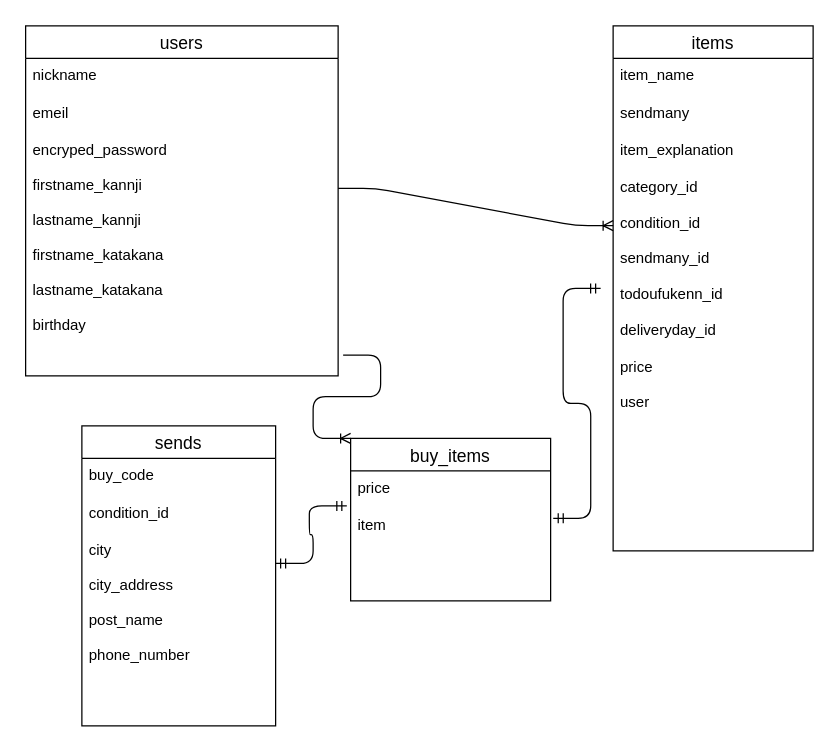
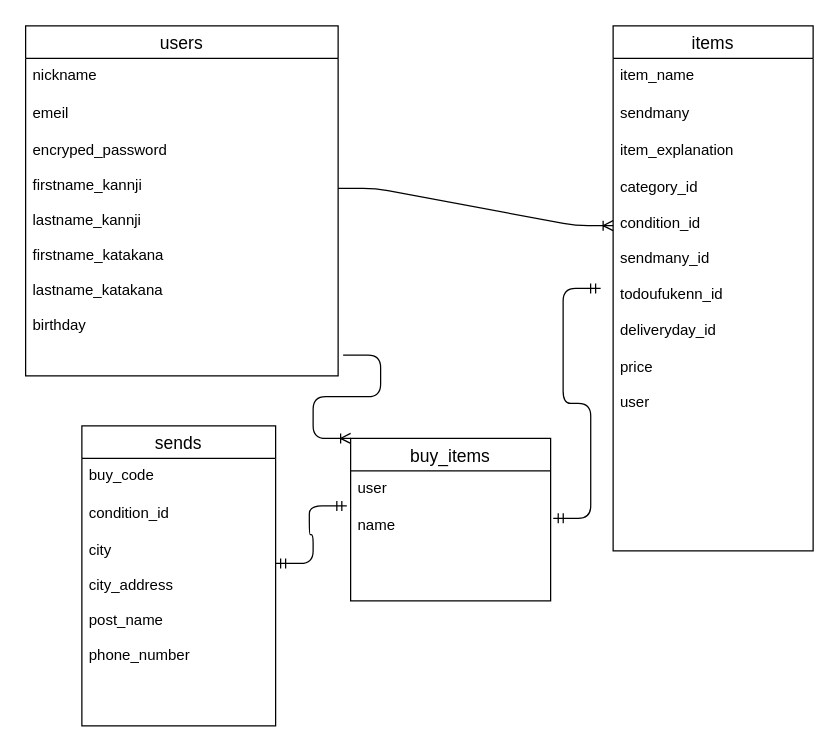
  <mxCell id="0" />
  <mxCell id="1" parent="0" />
  <mxCell id="2" value="users" style="swimlane;fontStyle=0;childLayout=stackLayout;horizontal=1;startSize=26;horizontalStack=0;resizeParent=1;resizeParentMax=0;resizeLast=0;collapsible=1;marginBottom=0;align=center;fontSize=14;" parent="1" vertex="1"><mxGeometry x="20" y="20" width="250" height="280" as="geometry" /></mxCell>
  <mxCell id="3" value="nickname" style="text;strokeColor=none;fillColor=none;spacingLeft=4;spacingRight=4;overflow=hidden;rotatable=0;points=[[0,0.5],[1,0.5]];portConstraint=eastwest;fontSize=12;" parent="2" vertex="1"><mxGeometry y="26" width="250" height="30" as="geometry" /></mxCell>
  <mxCell id="4" value="emeil" style="text;strokeColor=none;fillColor=none;spacingLeft=4;spacingRight=4;overflow=hidden;rotatable=0;points=[[0,0.5],[1,0.5]];portConstraint=eastwest;fontSize=12;" parent="2" vertex="1"><mxGeometry y="56" width="250" height="30" as="geometry" /></mxCell>
  <mxCell id="5" value="encryped_password&#10;&#10;firstname_kannji&#10;&#10;lastname_kannji&#10;&#10;firstname_katakana&#10;&#10;lastname_katakana&#10;&#10;birthday&#10;&#10;" style="text;strokeColor=none;fillColor=none;spacingLeft=4;spacingRight=4;overflow=hidden;rotatable=0;points=[[0,0.5],[1,0.5]];portConstraint=eastwest;fontSize=12;" parent="2" vertex="1"><mxGeometry y="86" width="250" height="194" as="geometry" /></mxCell>
  <mxCell id="6" value="items" style="swimlane;fontStyle=0;childLayout=stackLayout;horizontal=1;startSize=26;horizontalStack=0;resizeParent=1;resizeParentMax=0;resizeLast=0;collapsible=1;marginBottom=0;align=center;fontSize=14;" parent="1" vertex="1"><mxGeometry x="490" y="20" width="160" height="420" as="geometry" /></mxCell>
  <mxCell id="7" value="item_name" style="text;strokeColor=none;fillColor=none;spacingLeft=4;spacingRight=4;overflow=hidden;rotatable=0;points=[[0,0.5],[1,0.5]];portConstraint=eastwest;fontSize=12;" parent="6" vertex="1"><mxGeometry y="26" width="160" height="30" as="geometry" /></mxCell>
  <mxCell id="8" value="sendmany" style="text;strokeColor=none;fillColor=none;spacingLeft=4;spacingRight=4;overflow=hidden;rotatable=0;points=[[0,0.5],[1,0.5]];portConstraint=eastwest;fontSize=12;" parent="6" vertex="1"><mxGeometry y="56" width="160" height="30" as="geometry" /></mxCell>
  <mxCell id="9" value="item_explanation&lt;br&gt;&lt;br&gt;category_id&lt;br&gt;&lt;br&gt;condition_id&lt;br&gt;&lt;br&gt;sendmany_id&lt;br&gt;&lt;br&gt;todoufukenn_id&lt;br&gt;&lt;br&gt;deliveryday_id&lt;br&gt;&lt;br&gt;price&lt;br&gt;&lt;br&gt;user" style="text;strokeColor=none;fillColor=none;spacingLeft=4;spacingRight=4;overflow=hidden;rotatable=0;points=[[0,0.5],[1,0.5]];portConstraint=eastwest;fontSize=12;html=1;" parent="6" vertex="1"><mxGeometry y="86" width="160" height="334" as="geometry" /></mxCell>
  <mxCell id="10" value="buy_items" style="swimlane;fontStyle=0;childLayout=stackLayout;horizontal=1;startSize=26;horizontalStack=0;resizeParent=1;resizeParentMax=0;resizeLast=0;collapsible=1;marginBottom=0;align=center;fontSize=14;" parent="1" vertex="1"><mxGeometry x="280" y="350" width="160" height="130" as="geometry" /></mxCell>
- <mxCell id="11" value="price" style="text;strokeColor=none;fillColor=none;spacingLeft=4;spacingRight=4;overflow=hidden;rotatable=0;points=[[0,0.5],[1,0.5]];portConstraint=eastwest;fontSize=12;" parent="10" vertex="1"><mxGeometry y="26" width="160" height="30" as="geometry" /></mxCell>
- <mxCell id="12" value="item&#10;&#10;" style="text;strokeColor=none;fillColor=none;spacingLeft=4;spacingRight=4;overflow=hidden;rotatable=0;points=[[0,0.5],[1,0.5]];portConstraint=eastwest;fontSize=12;" parent="10" vertex="1"><mxGeometry y="56" width="160" height="74" as="geometry" /></mxCell>
+ <mxCell id="11" value="user" style="text;strokeColor=none;fillColor=none;spacingLeft=4;spacingRight=4;overflow=hidden;rotatable=0;points=[[0,0.5],[1,0.5]];portConstraint=eastwest;fontSize=12;" parent="10" vertex="1"><mxGeometry y="26" width="160" height="30" as="geometry" /></mxCell>
+ <mxCell id="12" value="name&#10;&#10;" style="text;strokeColor=none;fillColor=none;spacingLeft=4;spacingRight=4;overflow=hidden;rotatable=0;points=[[0,0.5],[1,0.5]];portConstraint=eastwest;fontSize=12;" parent="10" vertex="1"><mxGeometry y="56" width="160" height="74" as="geometry" /></mxCell>
  <mxCell id="13" value="sends" style="swimlane;fontStyle=0;childLayout=stackLayout;horizontal=1;startSize=26;horizontalStack=0;resizeParent=1;resizeParentMax=0;resizeLast=0;collapsible=1;marginBottom=0;align=center;fontSize=14;" parent="1" vertex="1"><mxGeometry x="65" y="340" width="155" height="240" as="geometry" /></mxCell>
  <mxCell id="14" value="buy_code" style="text;strokeColor=none;fillColor=none;spacingLeft=4;spacingRight=4;overflow=hidden;rotatable=0;points=[[0,0.5],[1,0.5]];portConstraint=eastwest;fontSize=12;" parent="13" vertex="1"><mxGeometry y="26" width="155" height="30" as="geometry" /></mxCell>
  <mxCell id="15" value="condition_id" style="text;strokeColor=none;fillColor=none;spacingLeft=4;spacingRight=4;overflow=hidden;rotatable=0;points=[[0,0.5],[1,0.5]];portConstraint=eastwest;fontSize=12;" parent="13" vertex="1"><mxGeometry y="56" width="155" height="30" as="geometry" /></mxCell>
  <mxCell id="16" value="city&#10;&#10;city_address&#10;&#10;post_name&#10;&#10;phone_number&#10;" style="text;strokeColor=none;fillColor=none;spacingLeft=4;spacingRight=4;overflow=hidden;rotatable=0;points=[[0,0.5],[1,0.5]];portConstraint=eastwest;fontSize=12;" parent="13" vertex="1"><mxGeometry y="86" width="155" height="154" as="geometry" /></mxCell>
  <mxCell id="17" value="" style="edgeStyle=entityRelationEdgeStyle;fontSize=12;html=1;endArrow=ERoneToMany;verticalAlign=bottom;entryX=0;entryY=0.221;entryDx=0;entryDy=0;entryPerimeter=0;" parent="1" target="9" edge="1"><mxGeometry width="100" height="100" relative="1" as="geometry"><mxPoint x="270" y="150" as="sourcePoint" /><mxPoint x="370" y="50" as="targetPoint" /></mxGeometry></mxCell>
  <mxCell id="18" value="" style="edgeStyle=entityRelationEdgeStyle;fontSize=12;html=1;endArrow=ERmandOne;startArrow=ERmandOne;verticalAlign=bottom;exitX=1.013;exitY=0.108;exitDx=0;exitDy=0;exitPerimeter=0;" parent="1" source="12" edge="1"><mxGeometry width="100" height="100" relative="1" as="geometry"><mxPoint x="520" y="420" as="sourcePoint" /><mxPoint x="480" y="230" as="targetPoint" /></mxGeometry></mxCell>
  <mxCell id="19" value="" style="edgeStyle=entityRelationEdgeStyle;fontSize=12;html=1;endArrow=ERmandOne;startArrow=ERmandOne;verticalAlign=bottom;entryX=-0.019;entryY=-0.027;entryDx=0;entryDy=0;entryPerimeter=0;" parent="1" target="12" edge="1"><mxGeometry width="100" height="100" relative="1" as="geometry"><mxPoint x="220" y="450" as="sourcePoint" /><mxPoint x="320" y="350" as="targetPoint" /></mxGeometry></mxCell>
  <mxCell id="20" value="" style="edgeStyle=entityRelationEdgeStyle;fontSize=12;html=1;endArrow=ERoneToMany;verticalAlign=bottom;entryX=0;entryY=0;entryDx=0;entryDy=0;exitX=1.016;exitY=0.914;exitDx=0;exitDy=0;exitPerimeter=0;" parent="1" source="5" target="10" edge="1"><mxGeometry width="100" height="100" relative="1" as="geometry"><mxPoint x="210" y="300" as="sourcePoint" /><mxPoint x="310" y="200" as="targetPoint" /></mxGeometry></mxCell>
